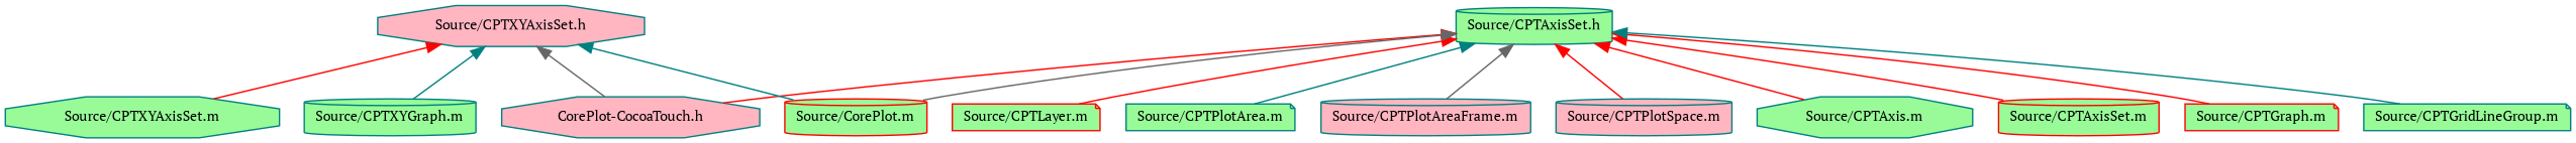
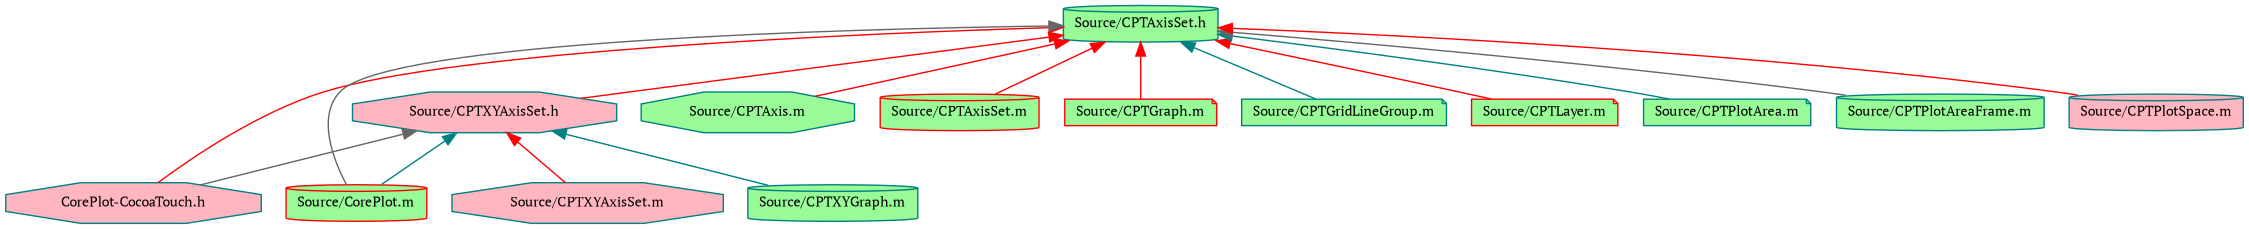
  digraph {
    fontname="PT Serif"
    node [color=teal fillcolor=palegreen fontname="PT Serif" fontsize=10 shape=cylinder style=filled]
    edge [color=red dir=back fontname="PT Serif" fontsize=10 labelfontname="Lucinda Grande" labelfontsize=10 style=solid]
    n1 [fontcolor=black height=0.2 label="Source/CPTAxisSet.h" width=0.4]
    n2 [fillcolor=lightpink height=0.2 label="CorePlot-CocoaTouch.h" shape=octagon width=0.4]
    n3 [height=0.2 label="Source/CPTAxis.m" shape=octagon width=0.4]
    n4 [color=red height=0.2 label="Source/CPTAxisSet.m" width=0.4]
    n5 [color=red height=0.2 label="Source/CPTGraph.m" shape=note width=0.4]
    n6 [height=0.2 label="Source/CPTGridLineGroup.m" shape=note width=0.4]
    n7 [color=red height=0.2 label="Source/CPTLayer.m" shape=note width=0.4]
    n8 [height=0.2 label="Source/CPTPlotArea.m" shape=note width=0.4]
-   n9 [fillcolor=lightpink height=0.2 label="Source/CPTPlotAreaFrame.m" width=0.4]
+   n9 [height=0.2 label="Source/CPTPlotAreaFrame.m" width=0.4]
    n10 [fillcolor=lightpink height=0.2 label="Source/CPTPlotSpace.m" width=0.4]
    n11 [fillcolor=lightpink height=0.2 label="Source/CPTXYAxisSet.h" shape=octagon width=0.4]
    n12 [color=red height=0.2 label="Source/CorePlot.m" width=0.4]
-   n13 [height=0.2 label="Source/CPTXYAxisSet.m" shape=octagon width=0.4]
+   n13 [fillcolor=lightpink height=0.2 label="Source/CPTXYAxisSet.m" shape=octagon width=0.4]
    n14 [height=0.2 label="Source/CPTXYGraph.m" width=0.4]
    n1 -> n2
    n1 -> n3
    n1 -> n4
    n1 -> n5
    n1 -> n6 [color=teal]
    n1 -> n7
    n1 -> n8 [color=teal]
    n1 -> n9 [color=gray40]
    n1 -> n10
+   n1 -> n11
    n1 -> n12 [color=gray40]
    n11 -> n2 [color=gray40]
    n11 -> n12 [color=teal]
    n11 -> n13
    n11 -> n14 [color=teal]
  }
